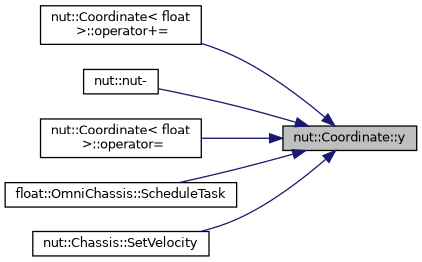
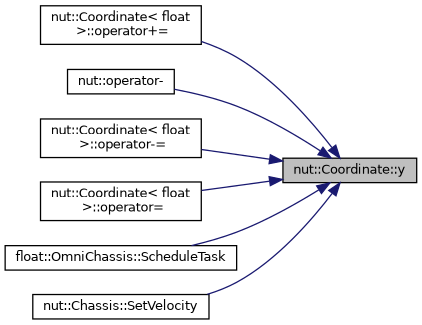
  digraph {
    rankdir=RL
    node [color=black fillcolor=white fontname=Helvetica fontsize=10 shape=record style=filled]
    edge [color=midnightblue dir=back fontname=Helvetica fontsize=10 labelfontname=Helvetica labelfontsize=10 style=solid]
    n1 [fillcolor=grey75 fontcolor=black height=0.2 label="nut::Coordinate::y" width=0.4]
    n2 [height=0.2 label="nut::Coordinate\< float\l \>::operator+=" width=0.4]
-   n3 [height=0.2 label="nut::nut-" width=0.4]
+   n3 [height=0.2 label="nut::operator-" width=0.4]
+   n4 [height=0.2 label="nut::Coordinate\< float\l \>::operator-=" width=0.4]
    n5 [height=0.2 label="nut::Coordinate\< float\l \>::operator=" width=0.4]
    n6 [height=0.2 label="float::OmniChassis::ScheduleTask" width=0.4]
    n7 [height=0.2 label="nut::Chassis::SetVelocity" width=0.4]
    n1 -> n2
    n1 -> n3
+   n1 -> n4
    n1 -> n5
    n1 -> n6
    n1 -> n7
  }
